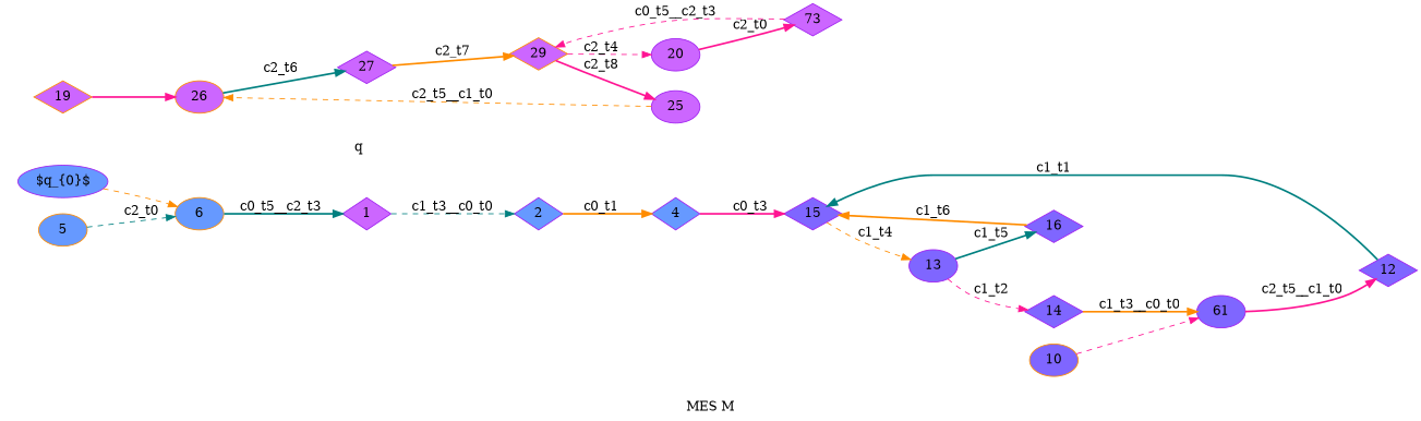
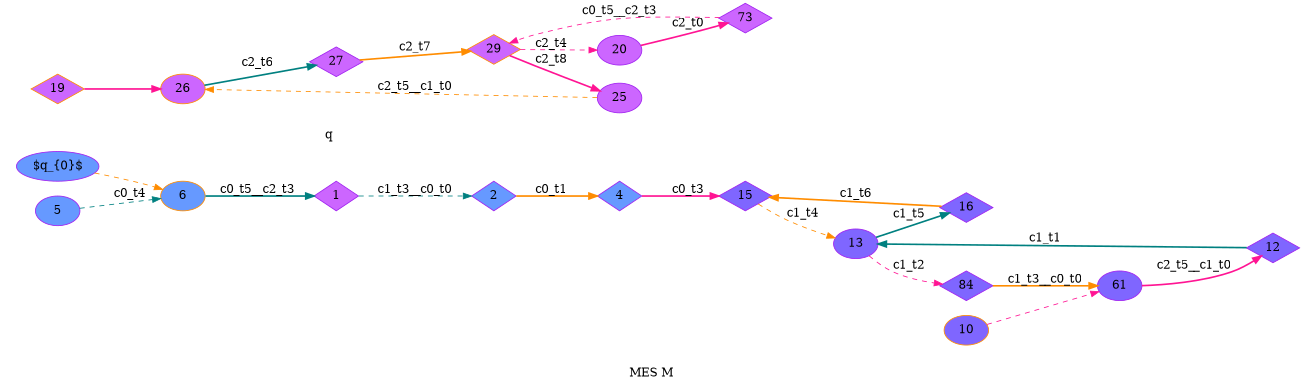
  digraph {
    label="MES M"
    rankdir=LR
    node [color=purple fillcolor="#CC66FF" shape=diamond style=filled]
    edge [color=deeppink style=bold]
    n1 [fillcolor="#6699FF" label="$q_{0}$" shape=ellipse]
    n2 [color=darkorange fillcolor="#6699FF" label=6 shape=ellipse]
    n3 [label=1]
    n4 [fillcolor="#6699FF" label=2]
    n5 [fillcolor="#6699FF" label=4]
-   n6 [color=darkorange fillcolor="#6699FF" label=5 shape=ellipse]
+   n6 [fillcolor="#6699FF" label=5 shape=ellipse]
    n7 [color=darkorange fillcolor="#7F66FF" label=10 shape=ellipse]
    n8 [fillcolor="#7F66FF" label=61 shape=ellipse]
    n9 [fillcolor="#7F66FF" label=12]
    n10 [fillcolor="#7F66FF" label=13 shape=ellipse]
-   n11 [fillcolor="#7F66FF" label=14]
+   n11 [fillcolor="#7F66FF" label=84]
    n12 [fillcolor="#7F66FF" label=16]
    n13 [fillcolor="#7F66FF" label=15]
    n14 [color=darkorange label=19]
    n15 [color=darkorange label=26 shape=ellipse]
    n16 [label=20 shape=ellipse]
    n17 [label=73]
    n18 [color=darkorange label=29]
    n19 [label=25 shape=ellipse]
    n20 [label=27]
    subgraph cluster_1 {
      label=q
      pencolor=transparent
      n1
      n2
      n3
      n4
      n5
      n6
    }
    subgraph sub_2 {
      n7
      n8
      n9
      n10
      n11
      n12
      n13
    }
    subgraph sub_3 {
      n14
      n15
      n16
      n17
      n18
      n19
      n20
    }
    n1 -> n2 [color=darkorange style=dashed]
    n2 -> n3 [color=teal label=c0_t5__c2_t3]
    n3 -> n4 [color=teal label=c1_t3__c0_t0 style=dashed]
    n4 -> n5 [color=darkorange label=c0_t1]
    n5 -> n13 [label=c0_t3]
-   n6 -> n2 [color=teal label=c2_t0 style=dashed]
+   n6 -> n2 [color=teal label=c0_t4 style=dashed]
    n7 -> n8 [style=dashed]
    n8 -> n9 [label=c2_t5__c1_t0]
-   n9 -> n13 [color=teal label=c1_t1]
+   n9 -> n10 [color=teal label=c1_t1]
    n10 -> n11 [label=c1_t2 style=dashed]
    n10 -> n12 [color=teal label=c1_t5]
    n11 -> n8 [color=darkorange label=c1_t3__c0_t0]
    n12 -> n13 [color=darkorange label=c1_t6]
    n13 -> n10 [color=darkorange label=c1_t4 style=dashed]
    n14 -> n15
    n15 -> n20 [color=teal label=c2_t6]
    n16 -> n17 [label=c2_t0]
    n17 -> n18 [label=c0_t5__c2_t3 style=dashed]
    n18 -> n16 [label=c2_t4 style=dashed]
    n18 -> n19 [label=c2_t8]
    n19 -> n15 [color=darkorange label=c2_t5__c1_t0 style=dashed]
    n20 -> n18 [color=darkorange label=c2_t7]
  }
